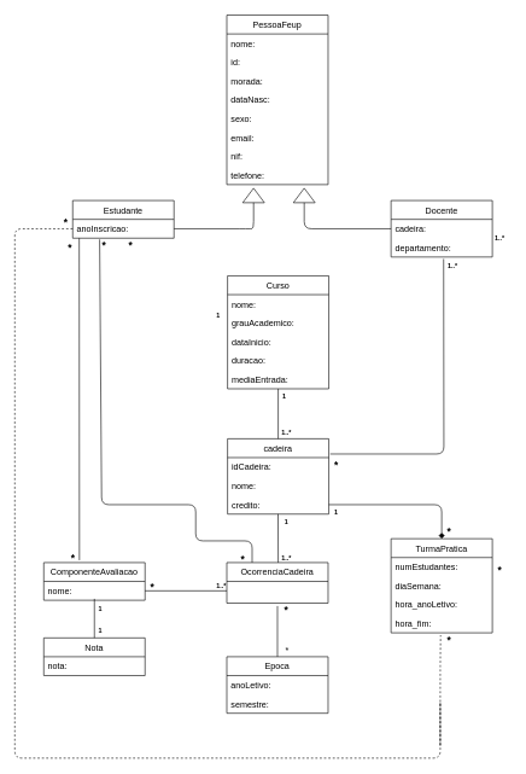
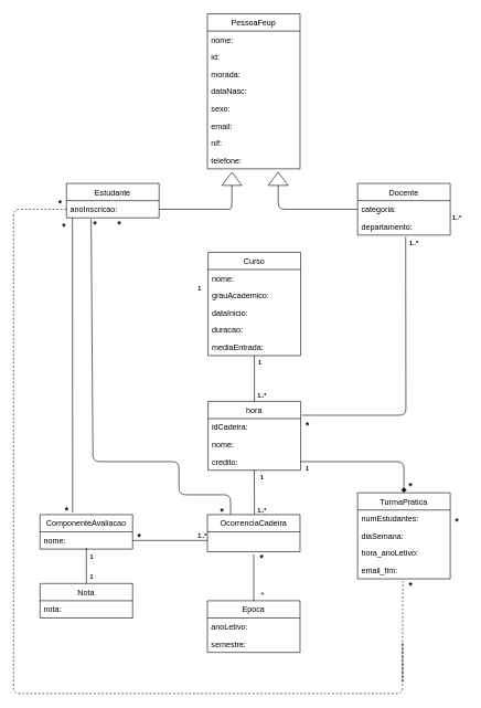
  <mxCell id="0" />
  <mxCell id="1" parent="0" />
  <mxCell id="2" value="PessoaFeup" style="swimlane;fontStyle=0;childLayout=stackLayout;horizontal=1;startSize=26;fillColor=none;horizontalStack=0;resizeParent=1;resizeParentMax=0;resizeLast=0;collapsible=1;marginBottom=0;" parent="1" vertex="1"><mxGeometry x="313" y="20" width="140" height="234" as="geometry" /></mxCell>
  <mxCell id="3" value="nome: " style="text;strokeColor=none;fillColor=none;align=left;verticalAlign=top;spacingLeft=4;spacingRight=4;overflow=hidden;rotatable=0;points=[[0,0.5],[1,0.5]];portConstraint=eastwest;" parent="2" vertex="1"><mxGeometry y="26" width="140" height="26" as="geometry" /></mxCell>
  <mxCell id="4" value="id:" style="text;strokeColor=none;fillColor=none;align=left;verticalAlign=top;spacingLeft=4;spacingRight=4;overflow=hidden;rotatable=0;points=[[0,0.5],[1,0.5]];portConstraint=eastwest;" parent="2" vertex="1"><mxGeometry y="52" width="140" height="26" as="geometry" /></mxCell>
  <mxCell id="5" value="morada:" style="text;strokeColor=none;fillColor=none;align=left;verticalAlign=top;spacingLeft=4;spacingRight=4;overflow=hidden;rotatable=0;points=[[0,0.5],[1,0.5]];portConstraint=eastwest;" parent="2" vertex="1"><mxGeometry y="78" width="140" height="26" as="geometry" /></mxCell>
  <mxCell id="6" value="dataNasc:" style="text;strokeColor=none;fillColor=none;align=left;verticalAlign=top;spacingLeft=4;spacingRight=4;overflow=hidden;rotatable=0;points=[[0,0.5],[1,0.5]];portConstraint=eastwest;" parent="2" vertex="1"><mxGeometry y="104" width="140" height="26" as="geometry" /></mxCell>
  <mxCell id="7" value="sexo:" style="text;strokeColor=none;fillColor=none;align=left;verticalAlign=top;spacingLeft=4;spacingRight=4;overflow=hidden;rotatable=0;points=[[0,0.5],[1,0.5]];portConstraint=eastwest;" parent="2" vertex="1"><mxGeometry y="130" width="140" height="26" as="geometry" /></mxCell>
  <mxCell id="8" value="email:" style="text;strokeColor=none;fillColor=none;align=left;verticalAlign=top;spacingLeft=4;spacingRight=4;overflow=hidden;rotatable=0;points=[[0,0.5],[1,0.5]];portConstraint=eastwest;" parent="2" vertex="1"><mxGeometry y="156" width="140" height="26" as="geometry" /></mxCell>
  <mxCell id="9" value="nif:" style="text;strokeColor=none;fillColor=none;align=left;verticalAlign=top;spacingLeft=4;spacingRight=4;overflow=hidden;rotatable=0;points=[[0,0.5],[1,0.5]];portConstraint=eastwest;" parent="2" vertex="1"><mxGeometry y="182" width="140" height="26" as="geometry" /></mxCell>
  <mxCell id="10" value="telefone:" style="text;strokeColor=none;fillColor=none;align=left;verticalAlign=top;spacingLeft=4;spacingRight=4;overflow=hidden;rotatable=0;points=[[0,0.5],[1,0.5]];portConstraint=eastwest;" parent="2" vertex="1"><mxGeometry y="208" width="140" height="26" as="geometry" /></mxCell>
  <mxCell id="11" value="Estudante" style="swimlane;fontStyle=0;childLayout=stackLayout;horizontal=1;startSize=26;fillColor=none;horizontalStack=0;resizeParent=1;resizeParentMax=0;resizeLast=0;collapsible=1;marginBottom=0;" parent="1" vertex="1"><mxGeometry x="100" y="276" width="140" height="52" as="geometry" /></mxCell>
  <mxCell id="12" value="anoInscricao:" style="text;strokeColor=none;fillColor=none;align=left;verticalAlign=top;spacingLeft=4;spacingRight=4;overflow=hidden;rotatable=0;points=[[0,0.5],[1,0.5]];portConstraint=eastwest;" parent="11" vertex="1"><mxGeometry y="26" width="140" height="26" as="geometry" /></mxCell>
  <mxCell id="13" value="Docente" style="swimlane;fontStyle=0;childLayout=stackLayout;horizontal=1;startSize=26;fillColor=none;horizontalStack=0;resizeParent=1;resizeParentMax=0;resizeLast=0;collapsible=1;marginBottom=0;" parent="1" vertex="1"><mxGeometry x="540" y="276" width="140" height="78" as="geometry" /></mxCell>
- <mxCell id="14" value="cadeira:" style="text;strokeColor=none;fillColor=none;align=left;verticalAlign=top;spacingLeft=4;spacingRight=4;overflow=hidden;rotatable=0;points=[[0,0.5],[1,0.5]];portConstraint=eastwest;" parent="13" vertex="1"><mxGeometry y="26" width="140" height="26" as="geometry" /></mxCell>
+ <mxCell id="14" value="categoria:" style="text;strokeColor=none;fillColor=none;align=left;verticalAlign=top;spacingLeft=4;spacingRight=4;overflow=hidden;rotatable=0;points=[[0,0.5],[1,0.5]];portConstraint=eastwest;" parent="13" vertex="1"><mxGeometry y="26" width="140" height="26" as="geometry" /></mxCell>
  <mxCell id="15" value="departamento:" style="text;strokeColor=none;fillColor=none;align=left;verticalAlign=top;spacingLeft=4;spacingRight=4;overflow=hidden;rotatable=0;points=[[0,0.5],[1,0.5]];portConstraint=eastwest;" parent="13" vertex="1"><mxGeometry y="52" width="140" height="26" as="geometry" /></mxCell>
  <mxCell id="16" value="" style="triangle;whiteSpace=wrap;html=1;rotation=-90;" parent="1" vertex="1"><mxGeometry x="340" y="254" width="20" height="30" as="geometry" /></mxCell>
  <mxCell id="17" value="" style="triangle;whiteSpace=wrap;html=1;rotation=-90;" parent="1" vertex="1"><mxGeometry x="410" y="254" width="20" height="30" as="geometry" /></mxCell>
  <mxCell id="18" value="" style="endArrow=none;html=1;exitX=1;exitY=0.5;exitDx=0;exitDy=0;entryX=0;entryY=0.5;entryDx=0;entryDy=0;" parent="1" target="16" edge="1"><mxGeometry width="50" height="50" relative="1" as="geometry"><mxPoint x="240" y="315" as="sourcePoint" /><mxPoint x="530" y="366" as="targetPoint" /><Array as="points"><mxPoint x="340" y="315" /><mxPoint x="350" y="315" /></Array></mxGeometry></mxCell>
  <mxCell id="19" value="" style="endArrow=none;html=1;exitX=0;exitY=0.5;exitDx=0;exitDy=0;entryX=0;entryY=0.5;entryDx=0;entryDy=0;" parent="1" source="17" edge="1"><mxGeometry width="50" height="50" relative="1" as="geometry"><mxPoint x="480" y="416" as="sourcePoint" /><mxPoint x="540" y="315" as="targetPoint" /><Array as="points"><mxPoint x="420" y="315" /></Array></mxGeometry></mxCell>
  <mxCell id="20" value="Curso" style="swimlane;fontStyle=0;childLayout=stackLayout;horizontal=1;startSize=26;fillColor=none;horizontalStack=0;resizeParent=1;resizeParentMax=0;resizeLast=0;collapsible=1;marginBottom=0;" parent="1" vertex="1"><mxGeometry x="314" y="380" width="140" height="156" as="geometry" /></mxCell>
  <mxCell id="21" value="nome: " style="text;strokeColor=none;fillColor=none;align=left;verticalAlign=top;spacingLeft=4;spacingRight=4;overflow=hidden;rotatable=0;points=[[0,0.5],[1,0.5]];portConstraint=eastwest;" parent="20" vertex="1"><mxGeometry y="26" width="140" height="26" as="geometry" /></mxCell>
  <mxCell id="22" value="grauAcademico:" style="text;strokeColor=none;fillColor=none;align=left;verticalAlign=top;spacingLeft=4;spacingRight=4;overflow=hidden;rotatable=0;points=[[0,0.5],[1,0.5]];portConstraint=eastwest;" parent="20" vertex="1"><mxGeometry y="52" width="140" height="26" as="geometry" /></mxCell>
  <mxCell id="23" value="dataInicio:" style="text;strokeColor=none;fillColor=none;align=left;verticalAlign=top;spacingLeft=4;spacingRight=4;overflow=hidden;rotatable=0;points=[[0,0.5],[1,0.5]];portConstraint=eastwest;" parent="20" vertex="1"><mxGeometry y="78" width="140" height="26" as="geometry" /></mxCell>
  <mxCell id="24" value="duracao:" style="text;strokeColor=none;fillColor=none;align=left;verticalAlign=top;spacingLeft=4;spacingRight=4;overflow=hidden;rotatable=0;points=[[0,0.5],[1,0.5]];portConstraint=eastwest;" parent="20" vertex="1"><mxGeometry y="104" width="140" height="26" as="geometry" /></mxCell>
  <mxCell id="25" value="mediaEntrada:" style="text;strokeColor=none;fillColor=none;align=left;verticalAlign=top;spacingLeft=4;spacingRight=4;overflow=hidden;rotatable=0;points=[[0,0.5],[1,0.5]];portConstraint=eastwest;" parent="20" vertex="1"><mxGeometry y="130" width="140" height="26" as="geometry" /></mxCell>
- <mxCell id="26" value="cadeira" style="swimlane;fontStyle=0;childLayout=stackLayout;horizontal=1;startSize=26;fillColor=none;horizontalStack=0;resizeParent=1;resizeParentMax=0;resizeLast=0;collapsible=1;marginBottom=0;" parent="1" vertex="1"><mxGeometry x="314" y="605" width="140" height="104" as="geometry" /></mxCell>
+ <mxCell id="26" value="hora" style="swimlane;fontStyle=0;childLayout=stackLayout;horizontal=1;startSize=26;fillColor=none;horizontalStack=0;resizeParent=1;resizeParentMax=0;resizeLast=0;collapsible=1;marginBottom=0;" parent="1" vertex="1"><mxGeometry x="314" y="605" width="140" height="104" as="geometry" /></mxCell>
  <mxCell id="27" value="idCadeira:" style="text;strokeColor=none;fillColor=none;align=left;verticalAlign=top;spacingLeft=4;spacingRight=4;overflow=hidden;rotatable=0;points=[[0,0.5],[1,0.5]];portConstraint=eastwest;" parent="26" vertex="1"><mxGeometry y="26" width="140" height="26" as="geometry" /></mxCell>
  <mxCell id="28" value="nome:" style="text;strokeColor=none;fillColor=none;align=left;verticalAlign=top;spacingLeft=4;spacingRight=4;overflow=hidden;rotatable=0;points=[[0,0.5],[1,0.5]];portConstraint=eastwest;" parent="26" vertex="1"><mxGeometry y="52" width="140" height="26" as="geometry" /></mxCell>
  <mxCell id="29" value="credito:" style="text;strokeColor=none;fillColor=none;align=left;verticalAlign=top;spacingLeft=4;spacingRight=4;overflow=hidden;rotatable=0;points=[[0,0.5],[1,0.5]];portConstraint=eastwest;" parent="26" vertex="1"><mxGeometry y="78" width="140" height="26" as="geometry" /></mxCell>
  <mxCell id="30" value="" style="endArrow=none;html=1;exitX=0.5;exitY=0;exitDx=0;exitDy=0;" parent="1" source="26" edge="1"><mxGeometry width="50" height="50" relative="1" as="geometry"><mxPoint x="480" y="706" as="sourcePoint" /><mxPoint x="384" y="536" as="targetPoint" /></mxGeometry></mxCell>
  <mxCell id="31" value="" style="endArrow=none;html=1;entryX=0.519;entryY=1.104;entryDx=0;entryDy=0;entryPerimeter=0;" parent="1" target="15" edge="1"><mxGeometry width="50" height="50" relative="1" as="geometry"><mxPoint x="456" y="626" as="sourcePoint" /><mxPoint x="530" y="476" as="targetPoint" /><Array as="points"><mxPoint x="613" y="626" /></Array></mxGeometry></mxCell>
  <mxCell id="32" value="" style="endArrow=none;html=1;exitX=0.5;exitY=0;exitDx=0;exitDy=0;entryX=0.499;entryY=1;entryDx=0;entryDy=0;entryPerimeter=0;" parent="1" target="29" edge="1"><mxGeometry width="50" height="50" relative="1" as="geometry"><mxPoint x="384" y="776" as="sourcePoint" /><mxPoint x="480" y="696" as="targetPoint" /></mxGeometry></mxCell>
  <mxCell id="33" value="" style="endArrow=diamond;html=1;exitX=1;exitY=0.5;exitDx=0;exitDy=0;entryX=0.5;entryY=0;entryDx=0;entryDy=0;" parent="1" source="29" target="62" edge="1"><mxGeometry width="50" height="50" relative="1" as="geometry"><mxPoint x="490" y="826" as="sourcePoint" /><mxPoint x="540" y="776" as="targetPoint" /><Array as="points"><mxPoint x="610" y="696" /></Array></mxGeometry></mxCell>
  <mxCell id="34" value="OcorrenciaCadeira" style="swimlane;fontStyle=0;childLayout=stackLayout;horizontal=1;startSize=26;fillColor=none;horizontalStack=0;resizeParent=1;resizeParentMax=0;resizeLast=0;collapsible=1;marginBottom=0;" parent="1" vertex="1"><mxGeometry x="313" y="776" width="140" height="56" as="geometry" /></mxCell>
  <mxCell id="35" value="Epoca" style="swimlane;fontStyle=0;childLayout=stackLayout;horizontal=1;startSize=26;fillColor=none;horizontalStack=0;resizeParent=1;resizeParentMax=0;resizeLast=0;collapsible=1;marginBottom=0;" parent="1" vertex="1"><mxGeometry x="313" y="906" width="140" height="78" as="geometry" /></mxCell>
  <mxCell id="36" value="anoLetivo:" style="text;strokeColor=none;fillColor=none;align=left;verticalAlign=top;spacingLeft=4;spacingRight=4;overflow=hidden;rotatable=0;points=[[0,0.5],[1,0.5]];portConstraint=eastwest;" parent="35" vertex="1"><mxGeometry y="26" width="140" height="26" as="geometry" /></mxCell>
  <mxCell id="37" value="semestre:" style="text;strokeColor=none;fillColor=none;align=left;verticalAlign=top;spacingLeft=4;spacingRight=4;overflow=hidden;rotatable=0;points=[[0,0.5],[1,0.5]];portConstraint=eastwest;" parent="35" vertex="1"><mxGeometry y="52" width="140" height="26" as="geometry" /></mxCell>
  <mxCell id="38" value="" style="endArrow=none;html=1;entryX=0.5;entryY=0;entryDx=0;entryDy=0;" parent="1" target="35" edge="1"><mxGeometry width="50" height="50" relative="1" as="geometry"><mxPoint x="383" y="836" as="sourcePoint" /><mxPoint x="480" y="776" as="targetPoint" /></mxGeometry></mxCell>
  <mxCell id="39" value="ComponenteAvaliacao" style="swimlane;fontStyle=0;childLayout=stackLayout;horizontal=1;startSize=26;fillColor=none;horizontalStack=0;resizeParent=1;resizeParentMax=0;resizeLast=0;collapsible=1;marginBottom=0;" parent="1" vertex="1"><mxGeometry x="60" y="776" width="140" height="52" as="geometry" /></mxCell>
  <mxCell id="40" value="nome:" style="text;strokeColor=none;fillColor=none;align=left;verticalAlign=top;spacingLeft=4;spacingRight=4;overflow=hidden;rotatable=0;points=[[0,0.5],[1,0.5]];portConstraint=eastwest;" parent="39" vertex="1"><mxGeometry y="26" width="140" height="26" as="geometry" /></mxCell>
  <mxCell id="41" value="" style="endArrow=none;html=1;entryX=0.25;entryY=0;entryDx=0;entryDy=0;exitX=0.212;exitY=0.085;exitDx=0;exitDy=0;exitPerimeter=0;" parent="1" source="53" target="34" edge="1"><mxGeometry width="50" height="50" relative="1" as="geometry"><mxPoint x="140" y="376" as="sourcePoint" /><mxPoint x="125" y="696" as="targetPoint" /><Array as="points"><mxPoint x="140" y="696" /><mxPoint x="270" y="696" /><mxPoint x="270" y="746" /><mxPoint x="348" y="746" /></Array></mxGeometry></mxCell>
  <mxCell id="42" value="" style="endArrow=none;html=1;exitX=1;exitY=0.5;exitDx=0;exitDy=0;entryX=0;entryY=0.5;entryDx=0;entryDy=0;" parent="1" source="40" edge="1"><mxGeometry width="50" height="50" relative="1" as="geometry"><mxPoint x="360" y="796" as="sourcePoint" /><mxPoint x="313" y="815" as="targetPoint" /></mxGeometry></mxCell>
  <mxCell id="43" value="Nota" style="swimlane;fontStyle=0;childLayout=stackLayout;horizontal=1;startSize=26;fillColor=none;horizontalStack=0;resizeParent=1;resizeParentMax=0;resizeLast=0;collapsible=1;marginBottom=0;" parent="1" vertex="1"><mxGeometry x="60" y="880" width="140" height="52" as="geometry" /></mxCell>
  <mxCell id="44" value="nota:" style="text;strokeColor=none;fillColor=none;align=left;verticalAlign=top;spacingLeft=4;spacingRight=4;overflow=hidden;rotatable=0;points=[[0,0.5],[1,0.5]];portConstraint=eastwest;" parent="43" vertex="1"><mxGeometry y="26" width="140" height="26" as="geometry" /></mxCell>
  <mxCell id="45" value="" style="endArrow=none;html=1;entryX=0.5;entryY=0;entryDx=0;entryDy=0;" parent="1" target="43" edge="1"><mxGeometry width="50" height="50" relative="1" as="geometry"><mxPoint x="130" y="826" as="sourcePoint" /><mxPoint x="380" y="776" as="targetPoint" /></mxGeometry></mxCell>
  <mxCell id="46" value="&lt;font style=&quot;font-size: 14px&quot;&gt;&lt;b&gt;*&lt;/b&gt;&lt;/font&gt;" style="text;html=1;align=center;verticalAlign=middle;resizable=0;points=[];autosize=1;" parent="1" vertex="1"><mxGeometry x="170" y="328" width="20" height="20" as="geometry" /></mxCell>
  <mxCell id="47" value="&lt;b&gt;&lt;font style=&quot;font-size: 9px&quot;&gt;1&lt;/font&gt;&lt;/b&gt;" style="text;html=1;align=center;verticalAlign=middle;resizable=0;points=[];autosize=1;" parent="1" vertex="1"><mxGeometry x="291" y="424" width="20" height="20" as="geometry" /></mxCell>
  <mxCell id="48" value="&lt;font style=&quot;font-size: 14px&quot;&gt;&lt;b style=&quot;font-size: 9px&quot;&gt;1..*&lt;/b&gt;&lt;/font&gt;" style="text;html=1;align=center;verticalAlign=middle;resizable=0;points=[];autosize=1;" parent="1" vertex="1"><mxGeometry x="380" y="585" width="30" height="20" as="geometry" /></mxCell>
  <mxCell id="49" value="&lt;font style=&quot;font-size: 14px&quot;&gt;&lt;b style=&quot;font-size: 9px&quot;&gt;1..*&lt;/b&gt;&lt;/font&gt;" style="text;html=1;align=center;verticalAlign=middle;resizable=0;points=[];autosize=1;" parent="1" vertex="1"><mxGeometry x="610" y="354" width="30" height="20" as="geometry" /></mxCell>
  <mxCell id="50" value="&lt;font style=&quot;font-size: 14px&quot;&gt;&lt;b&gt;*&lt;/b&gt;&lt;/font&gt;" style="text;html=1;align=center;verticalAlign=middle;resizable=0;points=[];autosize=1;" parent="1" vertex="1"><mxGeometry x="454" y="631" width="20" height="20" as="geometry" /></mxCell>
  <mxCell id="51" value="&lt;font style=&quot;font-size: 14px&quot;&gt;&lt;b&gt;*&lt;/b&gt;&lt;/font&gt;" style="text;html=1;align=center;verticalAlign=middle;resizable=0;points=[];autosize=1;" parent="1" vertex="1"><mxGeometry x="610" y="723" width="20" height="20" as="geometry" /></mxCell>
  <mxCell id="52" value="&lt;b&gt;&lt;font style=&quot;font-size: 9px&quot;&gt;1&lt;/font&gt;&lt;/b&gt;" style="text;html=1;align=center;verticalAlign=middle;resizable=0;points=[];autosize=1;" parent="1" vertex="1"><mxGeometry x="454" y="696" width="20" height="20" as="geometry" /></mxCell>
  <mxCell id="53" value="&lt;font style=&quot;font-size: 14px&quot;&gt;&lt;b&gt;*&lt;/b&gt;&lt;/font&gt;" style="text;html=1;align=center;verticalAlign=middle;resizable=0;points=[];autosize=1;" parent="1" vertex="1"><mxGeometry x="133" y="328" width="20" height="20" as="geometry" /></mxCell>
  <mxCell id="54" value="&lt;font style=&quot;font-size: 14px&quot;&gt;&lt;b&gt;*&lt;/b&gt;&lt;/font&gt;" style="text;html=1;align=center;verticalAlign=middle;resizable=0;points=[];autosize=1;" parent="1" vertex="1"><mxGeometry x="325" y="761" width="20" height="20" as="geometry" /></mxCell>
  <mxCell id="55" value="&lt;font style=&quot;font-size: 14px&quot;&gt;&lt;b&gt;*&lt;/b&gt;&lt;/font&gt;" style="text;html=1;align=center;verticalAlign=middle;resizable=0;points=[];autosize=1;" parent="1" vertex="1"><mxGeometry x="200" y="800" width="20" height="20" as="geometry" /></mxCell>
  <mxCell id="56" value="&lt;b&gt;&lt;font style=&quot;font-size: 9px&quot;&gt;1..*&lt;/font&gt;&lt;/b&gt;" style="text;html=1;align=center;verticalAlign=middle;resizable=0;points=[];autosize=1;" parent="1" vertex="1"><mxGeometry x="290" y="798" width="30" height="20" as="geometry" /></mxCell>
  <mxCell id="57" value="&lt;b&gt;&lt;font style=&quot;font-size: 9px&quot;&gt;1&lt;/font&gt;&lt;/b&gt;" style="text;html=1;align=center;verticalAlign=middle;resizable=0;points=[];autosize=1;" parent="1" vertex="1"><mxGeometry x="128" y="860" width="20" height="20" as="geometry" /></mxCell>
  <mxCell id="58" value="&lt;b&gt;&lt;font style=&quot;font-size: 9px&quot;&gt;1&lt;/font&gt;&lt;/b&gt;" style="text;html=1;align=center;verticalAlign=middle;resizable=0;points=[];autosize=1;" parent="1" vertex="1"><mxGeometry x="128" y="830" width="20" height="20" as="geometry" /></mxCell>
  <mxCell id="59" value="&lt;div&gt;*&lt;br&gt;&lt;/div&gt;" style="text;html=1;align=center;verticalAlign=middle;resizable=0;points=[];autosize=1;" parent="1" vertex="1"><mxGeometry x="386" y="888" width="20" height="20" as="geometry" /></mxCell>
  <mxCell id="60" value="&lt;font style=&quot;font-size: 14px&quot;&gt;&lt;b&gt;*&lt;/b&gt;&lt;/font&gt;" style="text;html=1;align=center;verticalAlign=middle;resizable=0;points=[];autosize=1;" parent="1" vertex="1"><mxGeometry x="385" y="832" width="20" height="20" as="geometry" /></mxCell>
  <mxCell id="61" value="&lt;b&gt;&lt;font style=&quot;font-size: 9px&quot;&gt;1&lt;/font&gt;&lt;/b&gt;" style="text;html=1;align=center;verticalAlign=middle;resizable=0;points=[];autosize=1;" parent="1" vertex="1"><mxGeometry x="382" y="536" width="20" height="20" as="geometry" /></mxCell>
  <mxCell id="62" value="TurmaPratica" style="swimlane;fontStyle=0;childLayout=stackLayout;horizontal=1;startSize=26;fillColor=none;horizontalStack=0;resizeParent=1;resizeParentMax=0;resizeLast=0;collapsible=1;marginBottom=0;" parent="1" vertex="1"><mxGeometry x="540" y="743" width="140" height="130" as="geometry" /></mxCell>
  <mxCell id="63" value="numEstudantes:" style="text;strokeColor=none;fillColor=none;align=left;verticalAlign=top;spacingLeft=4;spacingRight=4;overflow=hidden;rotatable=0;points=[[0,0.5],[1,0.5]];portConstraint=eastwest;" parent="62" vertex="1"><mxGeometry y="26" width="140" height="26" as="geometry" /></mxCell>
  <mxCell id="64" value="diaSemana:" style="text;strokeColor=none;fillColor=none;align=left;verticalAlign=top;spacingLeft=4;spacingRight=4;overflow=hidden;rotatable=0;points=[[0,0.5],[1,0.5]];portConstraint=eastwest;" parent="62" vertex="1"><mxGeometry y="52" width="140" height="26" as="geometry" /></mxCell>
  <mxCell id="65" value="hora_anoLetivo:" style="text;strokeColor=none;fillColor=none;align=left;verticalAlign=top;spacingLeft=4;spacingRight=4;overflow=hidden;rotatable=0;points=[[0,0.5],[1,0.5]];portConstraint=eastwest;" parent="62" vertex="1"><mxGeometry y="78" width="140" height="26" as="geometry" /></mxCell>
- <mxCell id="66" value="hora_fim:" style="text;strokeColor=none;fillColor=none;align=left;verticalAlign=top;spacingLeft=4;spacingRight=4;overflow=hidden;rotatable=0;points=[[0,0.5],[1,0.5]];portConstraint=eastwest;" parent="62" vertex="1"><mxGeometry y="104" width="140" height="26" as="geometry" /></mxCell>
+ <mxCell id="66" value="email_fim:" style="text;strokeColor=none;fillColor=none;align=left;verticalAlign=top;spacingLeft=4;spacingRight=4;overflow=hidden;rotatable=0;points=[[0,0.5],[1,0.5]];portConstraint=eastwest;" parent="62" vertex="1"><mxGeometry y="104" width="140" height="26" as="geometry" /></mxCell>
  <mxCell id="67" value="&lt;font size=&quot;1&quot;&gt;&lt;b style=&quot;font-size: 9px&quot;&gt;1..*&lt;/b&gt;&lt;/font&gt;" style="text;html=1;align=center;verticalAlign=middle;resizable=0;points=[];autosize=1;" parent="1" vertex="1"><mxGeometry x="380" y="759" width="30" height="20" as="geometry" /></mxCell>
  <mxCell id="68" value="&lt;b&gt;&lt;font style=&quot;font-size: 9px&quot;&gt;1&lt;/font&gt;&lt;/b&gt;" style="text;html=1;align=center;verticalAlign=middle;resizable=0;points=[];autosize=1;" parent="1" vertex="1"><mxGeometry x="385" y="709" width="20" height="20" as="geometry" /></mxCell>
  <mxCell id="69" value="" style="endArrow=none;html=1;exitX=0.352;exitY=-0.064;exitDx=0;exitDy=0;exitPerimeter=0;" parent="1" source="39" edge="1"><mxGeometry width="50" height="50" relative="1" as="geometry"><mxPoint x="140" y="656" as="sourcePoint" /><mxPoint x="109" y="328" as="targetPoint" /></mxGeometry></mxCell>
  <mxCell id="70" value="" style="endArrow=none;html=1;exitX=0;exitY=0.5;exitDx=0;exitDy=0;entryX=0.489;entryY=1.123;entryDx=0;entryDy=0;entryPerimeter=0;dashed=1;" parent="1" source="12" target="66" edge="1"><mxGeometry width="50" height="50" relative="1" as="geometry"><mxPoint x="160" y="596" as="sourcePoint" /><mxPoint x="610" y="874" as="targetPoint" /><Array as="points"><mxPoint x="20" y="315" /><mxPoint x="20" y="1046" /><mxPoint x="608" y="1046" /><mxPoint x="608" y="964" /><mxPoint x="608" y="1034" /><mxPoint x="608" y="924" /></Array></mxGeometry></mxCell>
  <mxCell id="71" value="&lt;font style=&quot;font-size: 14px&quot;&gt;&lt;b&gt;*&lt;/b&gt;&lt;/font&gt;" style="text;html=1;align=center;verticalAlign=middle;resizable=0;points=[];autosize=1;" parent="1" vertex="1"><mxGeometry x="610" y="873" width="20" height="20" as="geometry" /></mxCell>
  <mxCell id="72" value="&lt;font style=&quot;font-size: 14px&quot;&gt;&lt;b&gt;*&lt;/b&gt;&lt;/font&gt;" style="text;html=1;align=center;verticalAlign=middle;resizable=0;points=[];autosize=1;" parent="1" vertex="1"><mxGeometry x="80" y="296" width="20" height="20" as="geometry" /></mxCell>
  <mxCell id="73" value="&lt;font style=&quot;font-size: 14px&quot;&gt;&lt;b&gt;*&lt;/b&gt;&lt;/font&gt;" style="text;html=1;align=center;verticalAlign=middle;resizable=0;points=[];autosize=1;" parent="1" vertex="1"><mxGeometry x="90" y="760" width="20" height="20" as="geometry" /></mxCell>
  <mxCell id="74" value="&lt;font style=&quot;font-size: 14px&quot;&gt;&lt;b&gt;*&lt;/b&gt;&lt;/font&gt;" style="text;html=1;align=center;verticalAlign=middle;resizable=0;points=[];autosize=1;" parent="1" vertex="1"><mxGeometry x="86" y="331" width="20" height="20" as="geometry" /></mxCell>
  <mxCell id="75" value="&lt;font style=&quot;font-size: 14px&quot;&gt;&lt;b&gt;*&lt;/b&gt;&lt;/font&gt;" style="text;html=1;align=center;verticalAlign=middle;resizable=0;points=[];autosize=1;" parent="1" vertex="1"><mxGeometry x="680" y="776" width="20" height="20" as="geometry" /></mxCell>
  <mxCell id="76" value="&lt;font style=&quot;font-size: 14px&quot;&gt;&lt;b style=&quot;font-size: 9px&quot;&gt;1..*&lt;/b&gt;&lt;/font&gt;" style="text;html=1;align=center;verticalAlign=middle;resizable=0;points=[];autosize=1;" parent="1" vertex="1"><mxGeometry x="675" y="316" width="30" height="20" as="geometry" /></mxCell>
